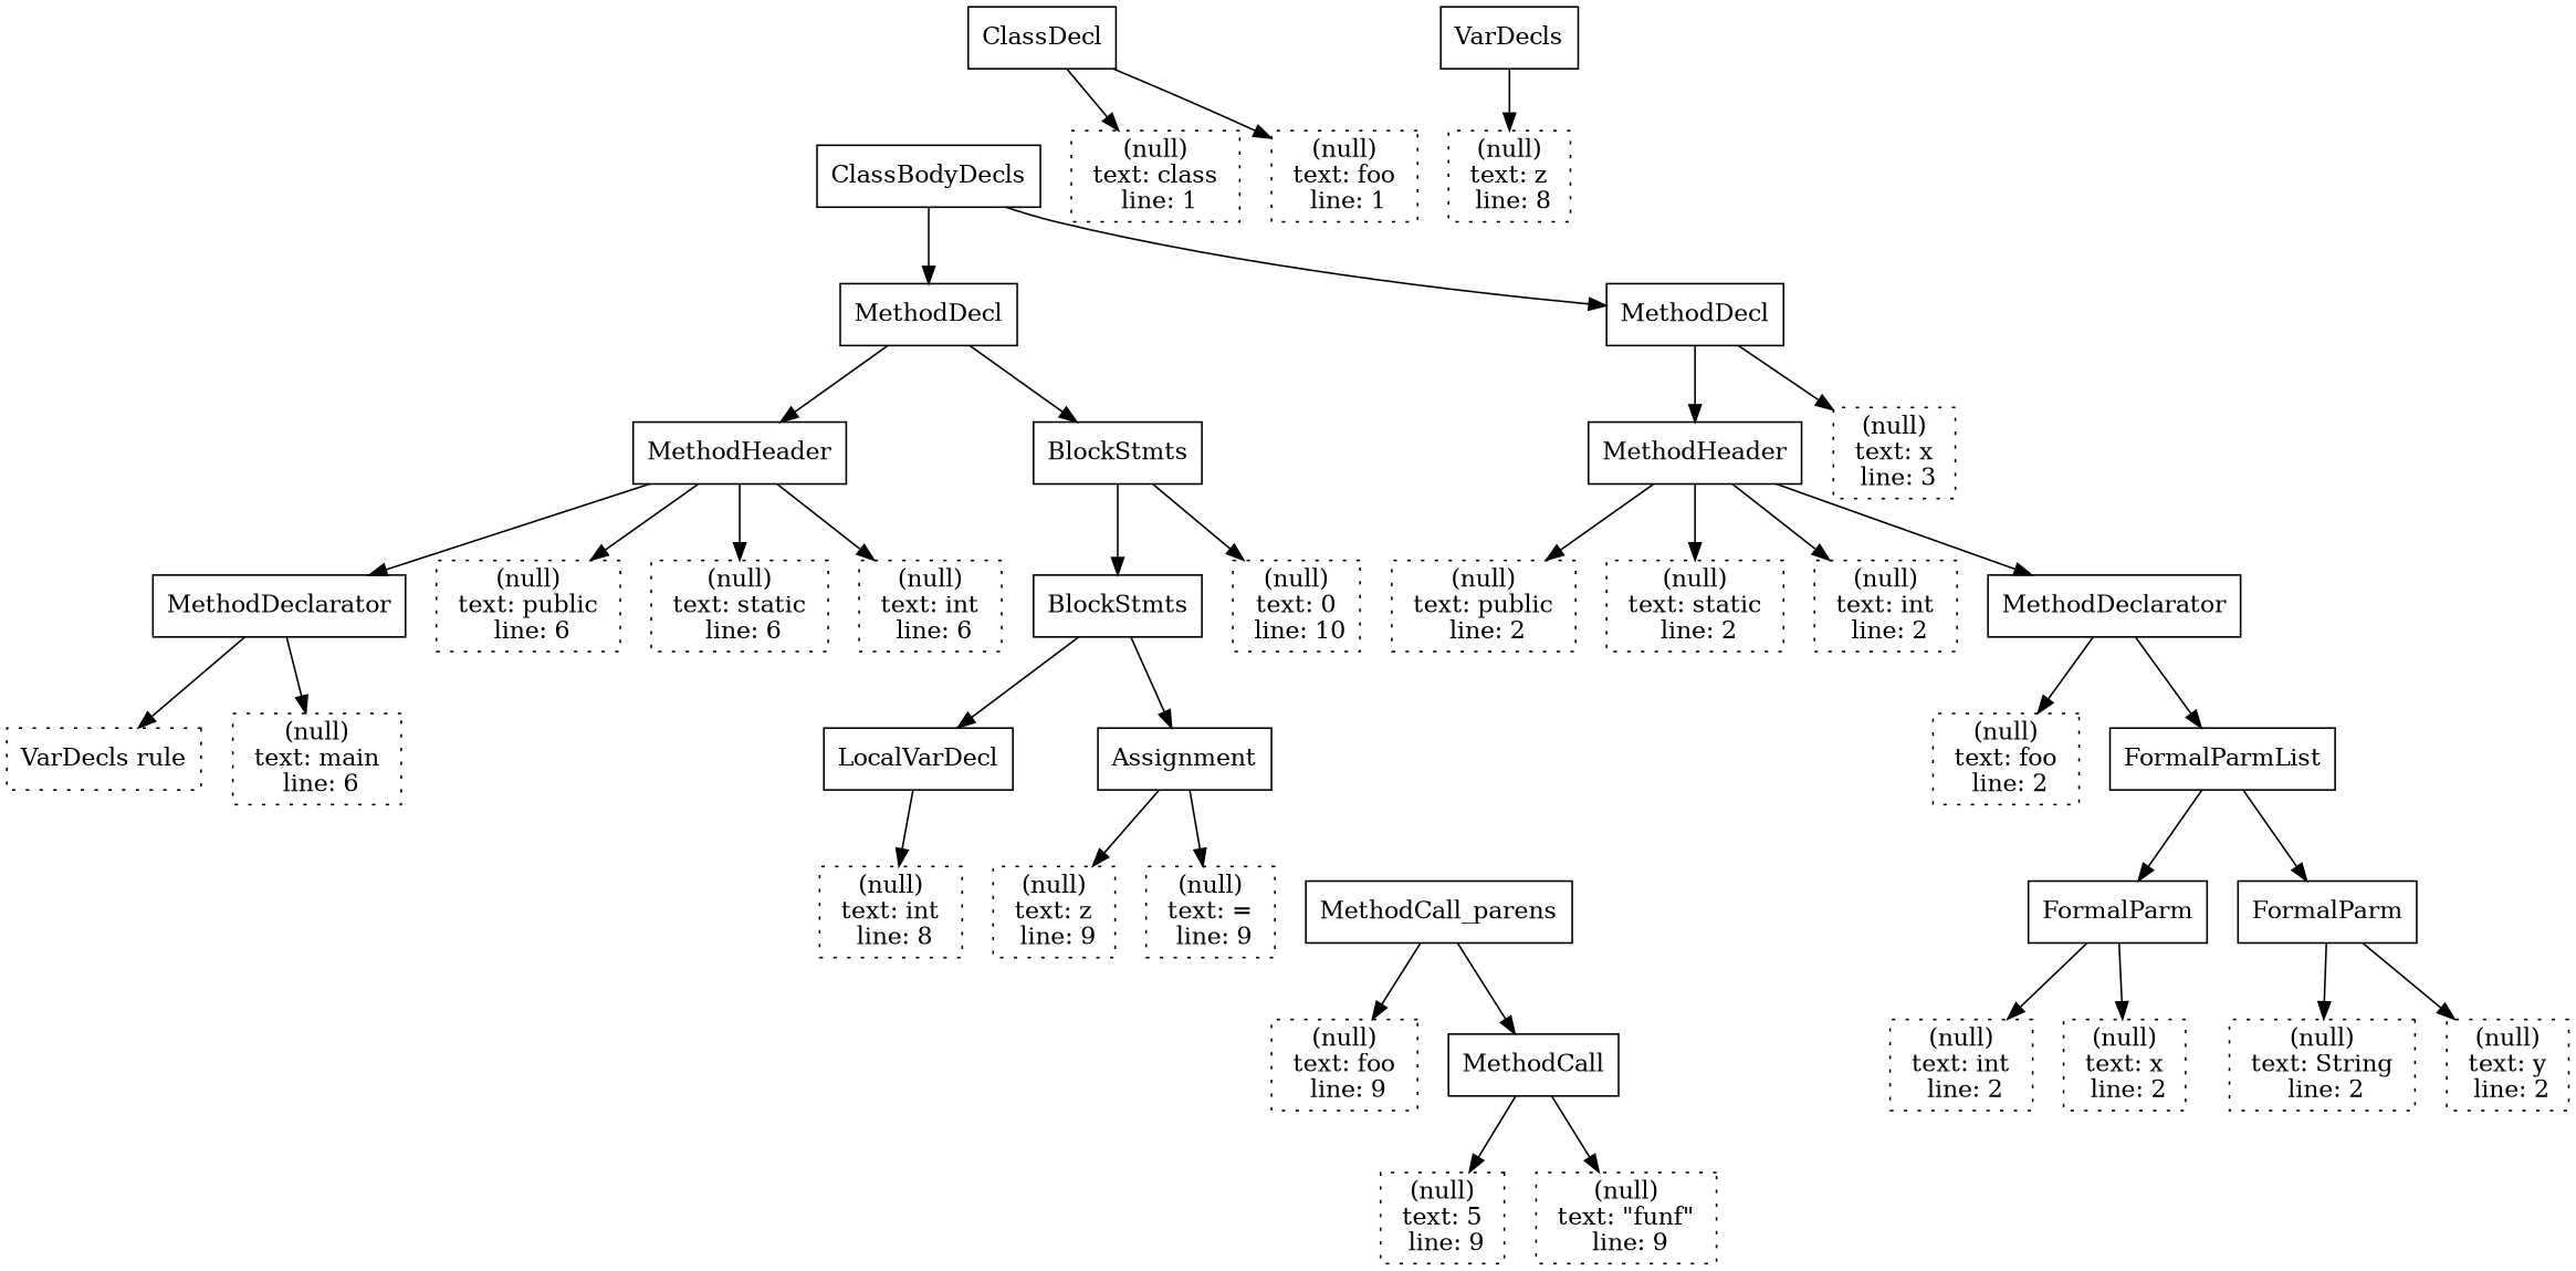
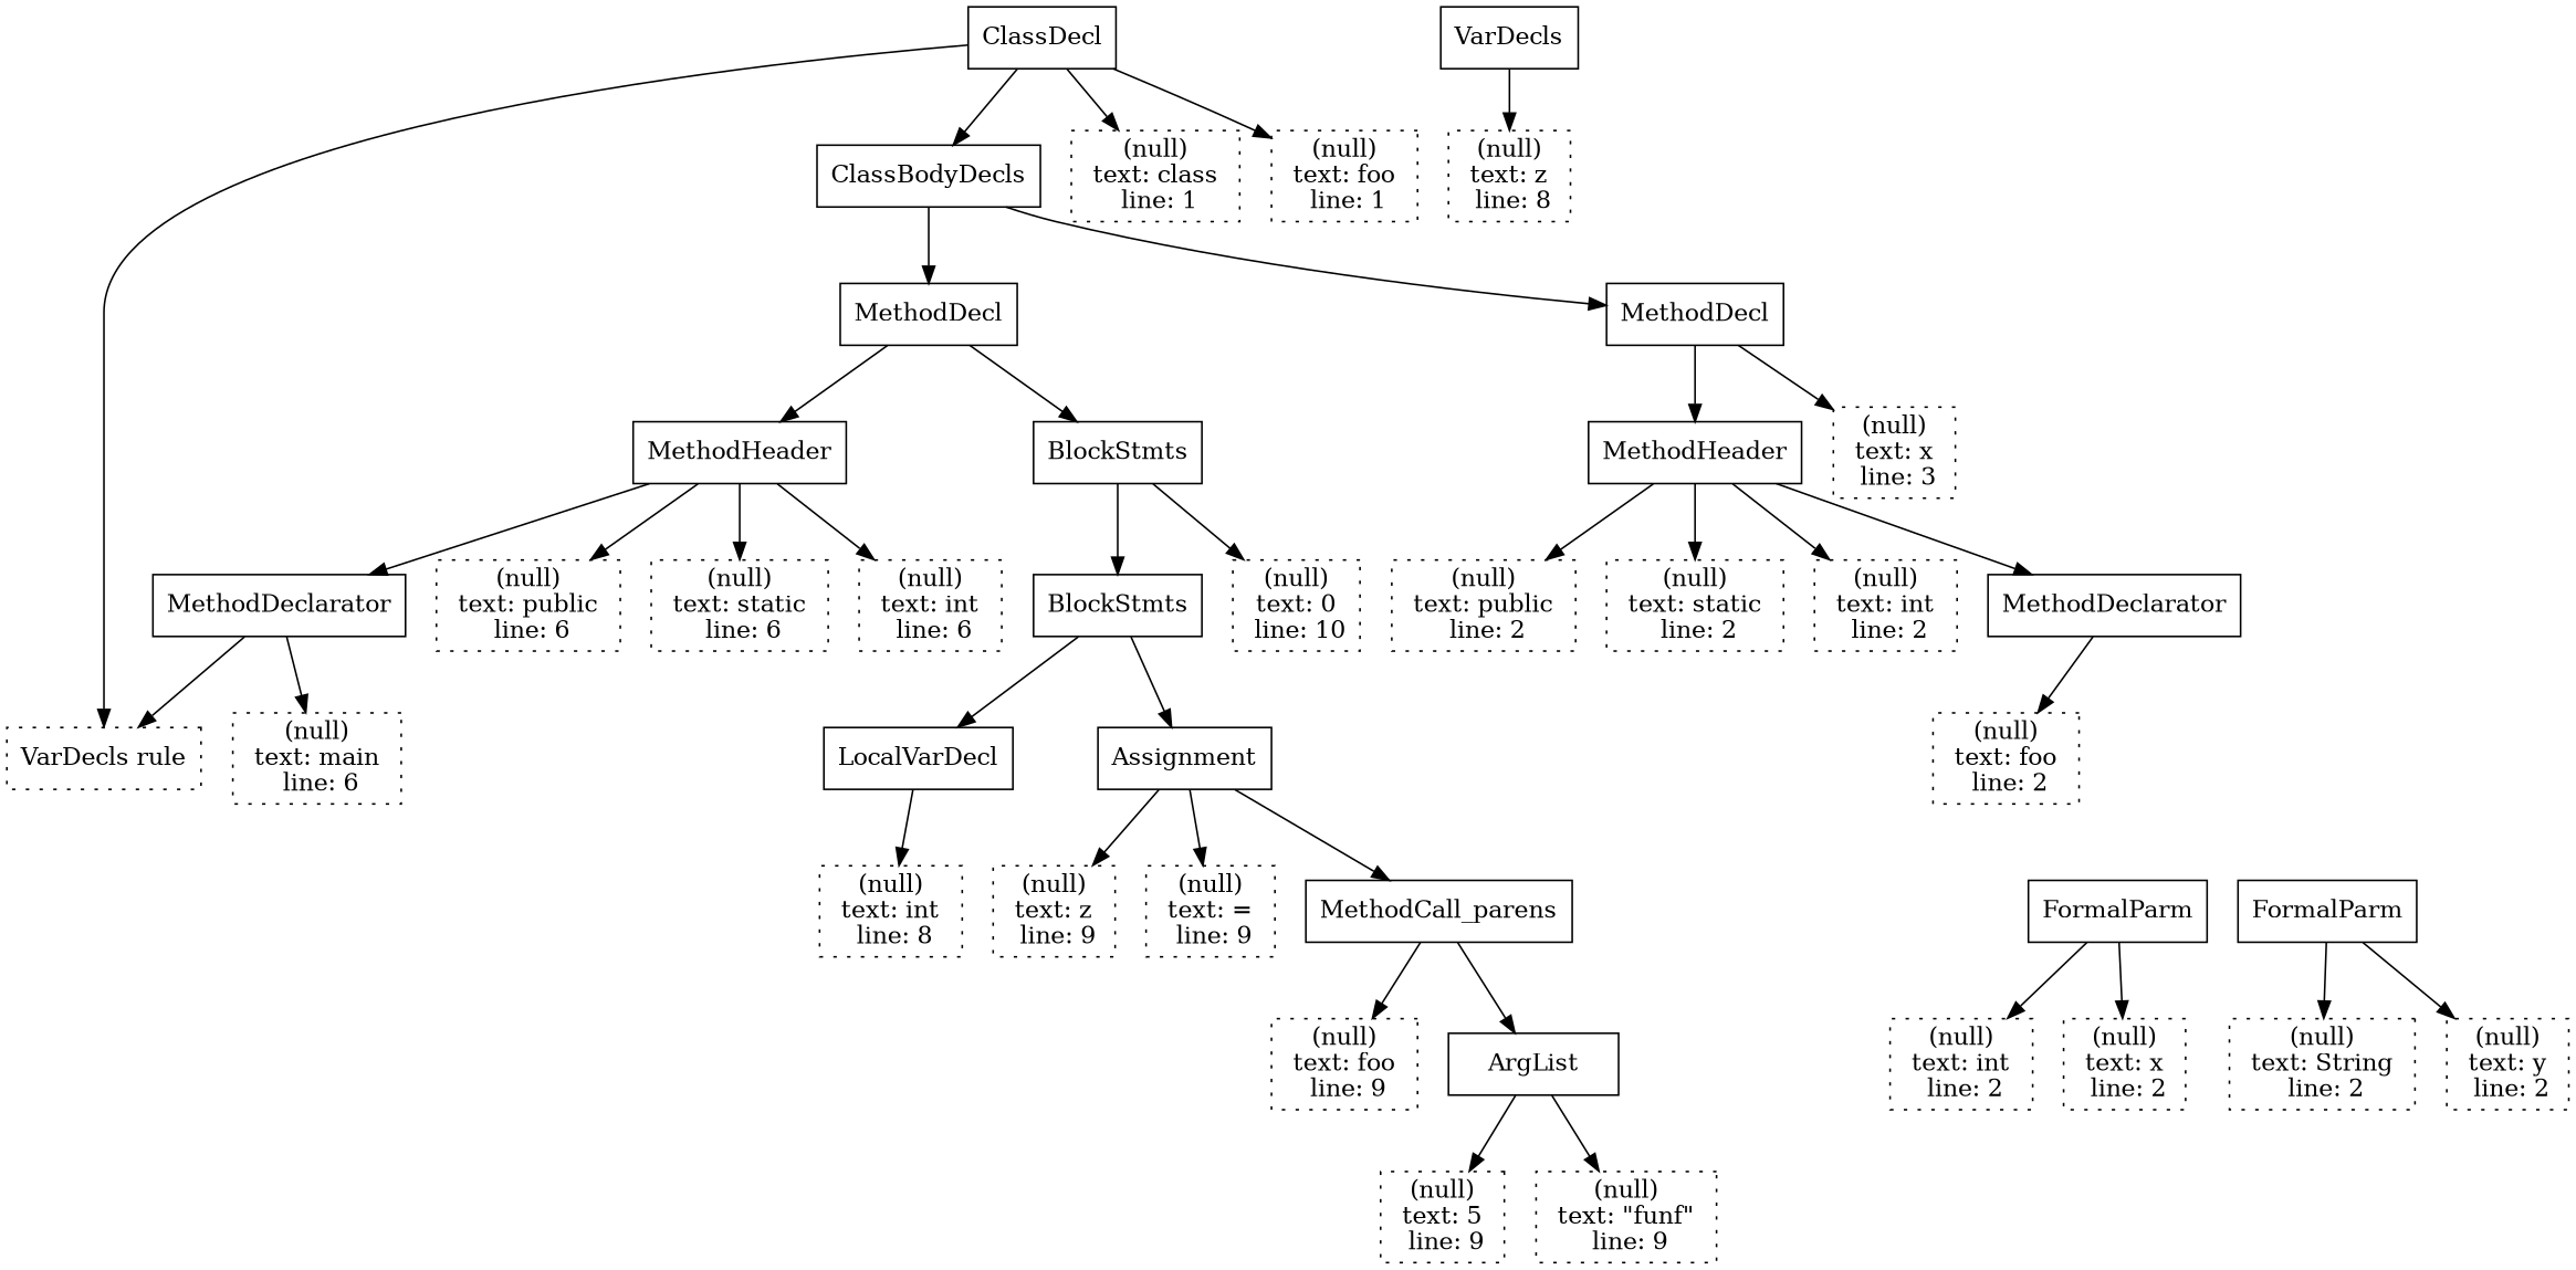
  digraph {
    node [shape=box style=dotted]
    n1 [label=ClassDecl style=""]
    n2 [label="VarDecls rule"]
    n3 [label=<(null)<br/> text: class <br/> line: 1>]
    n4 [label=<(null)<br/> text: foo <br/> line: 1>]
    n5 [label=ClassBodyDecls style=""]
    n6 [label=MethodDecl style=""]
    n7 [label=MethodDecl style=""]
    n8 [label=MethodHeader style=""]
    n9 [label=<(null)<br/> text: x <br/> line: 3>]
    n10 [label=MethodHeader style=""]
    n11 [label=BlockStmts style=""]
    n12 [label=<(null)<br/> text: public <br/> line: 2>]
    n13 [label=<(null)<br/> text: static <br/> line: 2>]
    n14 [label=<(null)<br/> text: int <br/> line: 2>]
    n15 [label=MethodDeclarator style=""]
    n16 [label=<(null)<br/> text: foo <br/> line: 2>]
-   n17 [label=FormalParmList style=""]
    n18 [label=FormalParm style=""]
    n19 [label=FormalParm style=""]
    n20 [label=<(null)<br/> text: int <br/> line: 2>]
    n21 [label=<(null)<br/> text: x <br/> line: 2>]
    n22 [label=<(null)<br/> text: String <br/> line: 2>]
    n23 [label=<(null)<br/> text: y <br/> line: 2>]
    n24 [label=<(null)<br/> text: public <br/> line: 6>]
    n25 [label=<(null)<br/> text: static <br/> line: 6>]
    n26 [label=<(null)<br/> text: int <br/> line: 6>]
    n27 [label=MethodDeclarator style=""]
    n28 [label=BlockStmts style=""]
    n29 [label=<(null)<br/> text: 0 <br/> line: 10>]
    n30 [label=<(null)<br/> text: main <br/> line: 6>]
    n31 [label=LocalVarDecl style=""]
    n32 [label=Assignment style=""]
    n33 [label=<(null)<br/> text: int <br/> line: 8>]
    n34 [label=<(null)<br/> text: z <br/> line: 9>]
    n35 [label=<(null)<br/> text: = <br/> line: 9>]
    n36 [label=MethodCall_parens style=""]
    n37 [label=VarDecls style=""]
    n38 [label=<(null)<br/> text: z <br/> line: 8>]
    n39 [label=<(null)<br/> text: foo <br/> line: 9>]
-   n40 [label=MethodCall style=""]
+   n40 [label=ArgList style=""]
    n41 [label=<(null)<br/> text: 5 <br/> line: 9>]
    n42 [label=<(null)<br/> text: "funf" <br/> line: 9>]
+   n1 -> n2
    n1 -> n3
    n1 -> n4
+   n1 -> n5
    n5 -> n6
    n5 -> n7
    n6 -> n8
    n6 -> n9
    n7 -> n10
    n7 -> n11
    n8 -> n12
    n8 -> n13
    n8 -> n14
    n8 -> n15
    n10 -> n24
    n10 -> n25
    n10 -> n26
    n10 -> n27
    n11 -> n28
    n11 -> n29
    n15 -> n16
-   n15 -> n17
-   n17 -> n18
-   n17 -> n19
    n18 -> n20
    n18 -> n21
    n19 -> n22
    n19 -> n23
    n27 -> n2
    n27 -> n30
    n28 -> n31
    n28 -> n32
    n31 -> n33
    n32 -> n34
    n32 -> n35
+   n32 -> n36
    n36 -> n39
    n36 -> n40
    n37 -> n38
    n40 -> n41
    n40 -> n42
  }
